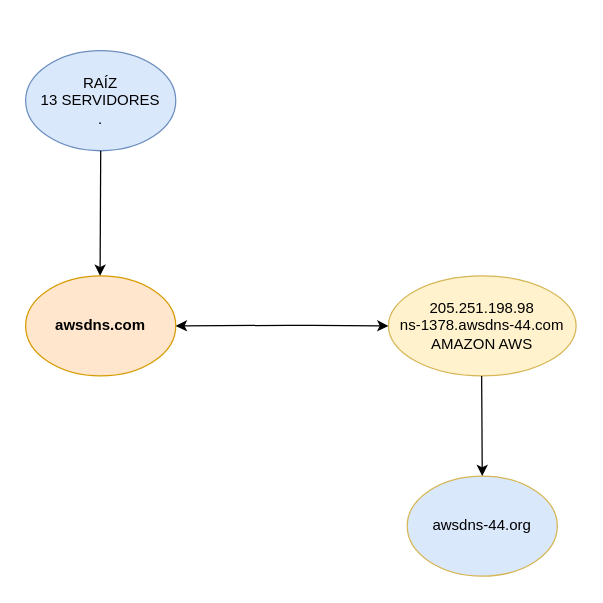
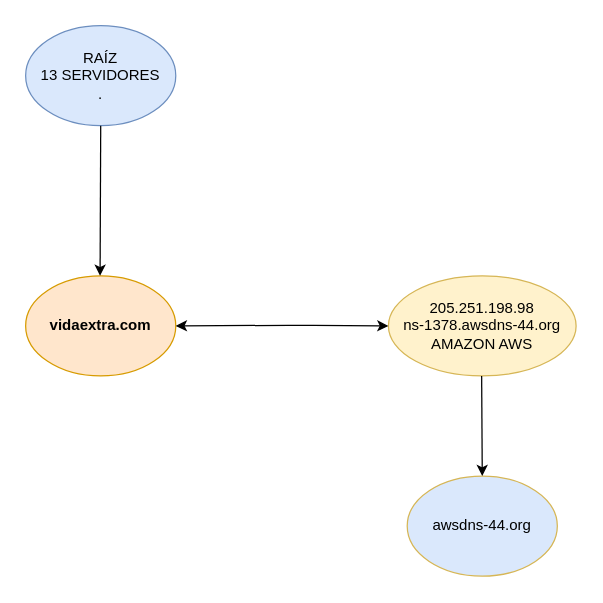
  <mxCell id="0" />
  <mxCell id="1" parent="0" />
- <mxCell id="2" value="&lt;b&gt;awsdns.com&lt;/b&gt;" style="ellipse;whiteSpace=wrap;html=1;fillColor=#ffe6cc;strokeColor=#d79b00;" vertex="1" parent="1"><mxGeometry x="20" y="220" width="120" height="80" as="geometry" /></mxCell>
- <mxCell id="3" value="RAÍZ&lt;br&gt;13 SERVIDORES&lt;br&gt;." style="ellipse;whiteSpace=wrap;html=1;fillColor=#dae8fc;strokeColor=#6c8ebf;" vertex="1" parent="1"><mxGeometry x="20" y="40" width="120" height="80" as="geometry" /></mxCell>
+ <mxCell id="2" value="&lt;b&gt;vidaextra.com&lt;/b&gt;" style="ellipse;whiteSpace=wrap;html=1;fillColor=#ffe6cc;strokeColor=#d79b00;" vertex="1" parent="1"><mxGeometry x="20" y="220" width="120" height="80" as="geometry" /></mxCell>
+ <mxCell id="3" value="RAÍZ&lt;br&gt;13 SERVIDORES&lt;br&gt;." style="ellipse;whiteSpace=wrap;html=1;fillColor=#dae8fc;strokeColor=#6c8ebf;" vertex="1" parent="1"><mxGeometry x="20" y="20" width="120" height="80" as="geometry" /></mxCell>
  <mxCell id="4" value="" style="endArrow=classic;html=1;" edge="1" parent="1" source="3"><mxGeometry width="50" height="50" relative="1" as="geometry"><mxPoint x="80.5" y="121" as="sourcePoint" /><mxPoint x="79.5" y="220" as="targetPoint" /></mxGeometry></mxCell>
- <mxCell id="5" value="205.251.198.98&lt;br&gt;ns-1378.awsdns-44.com&lt;br&gt;AMAZON AWS" style="ellipse;whiteSpace=wrap;html=1;fillColor=#fff2cc;strokeColor=#d6b656;" vertex="1" parent="1"><mxGeometry x="310" y="220" width="150" height="80" as="geometry" /></mxCell>
+ <mxCell id="5" value="205.251.198.98&lt;br&gt;ns-1378.awsdns-44.org&lt;br&gt;AMAZON AWS" style="ellipse;whiteSpace=wrap;html=1;fillColor=#fff2cc;strokeColor=#d6b656;" vertex="1" parent="1"><mxGeometry x="310" y="220" width="150" height="80" as="geometry" /></mxCell>
  <mxCell id="6" value="awsdns-44.org" style="ellipse;whiteSpace=wrap;html=1;fillColor=#dae8fc;strokeColor=#d6b656;" vertex="1" parent="1"><mxGeometry x="325" y="380" width="120" height="80" as="geometry" /></mxCell>
  <mxCell id="7" value="" style="endArrow=classic;html=1;" edge="1" parent="1"><mxGeometry width="50" height="50" relative="1" as="geometry"><mxPoint x="384.5" y="300" as="sourcePoint" /><mxPoint x="385" y="380" as="targetPoint" /></mxGeometry></mxCell>
  <mxCell id="8" value="" style="endArrow=classic;startArrow=classic;html=1;" edge="1" parent="1" source="2" target="5"><mxGeometry width="50" height="50" relative="1" as="geometry"><mxPoint x="190" y="259.5" as="sourcePoint" /><mxPoint x="280" y="259.5" as="targetPoint" /><Array as="points"><mxPoint x="240" y="259.5" /></Array></mxGeometry></mxCell>
